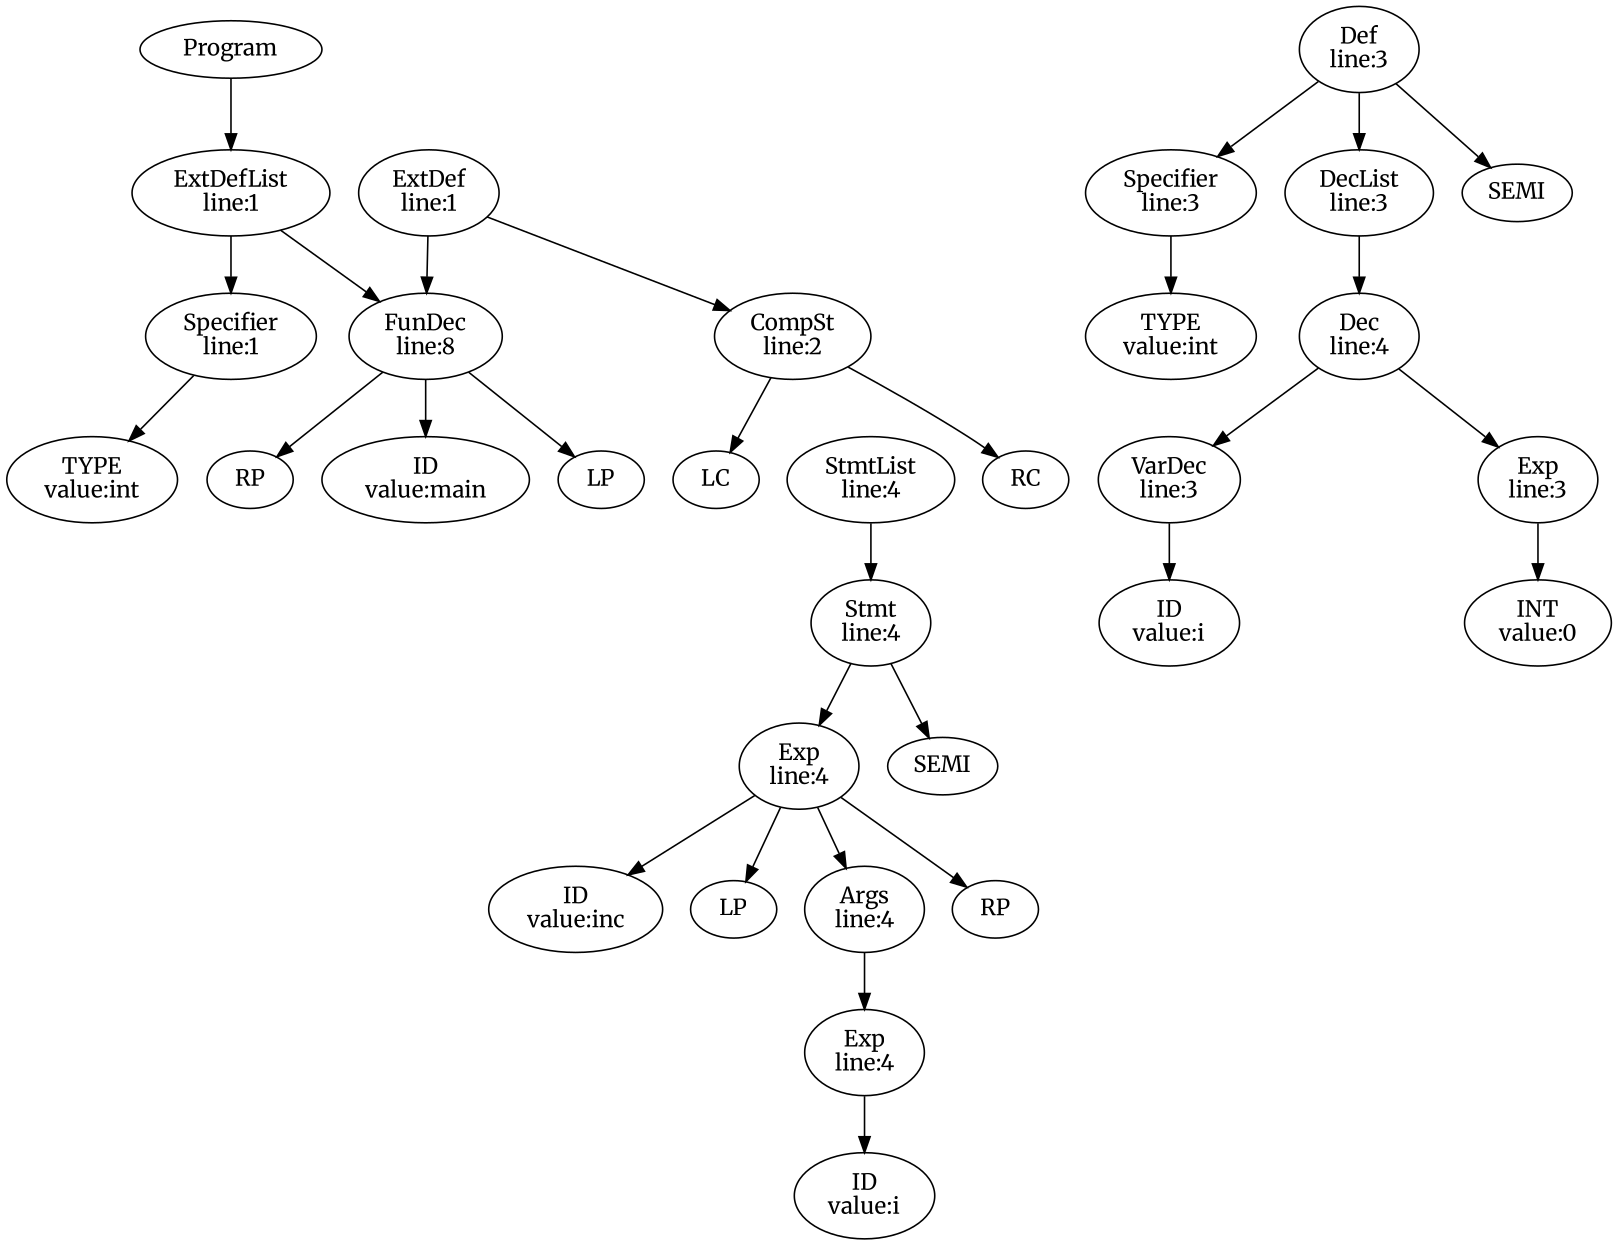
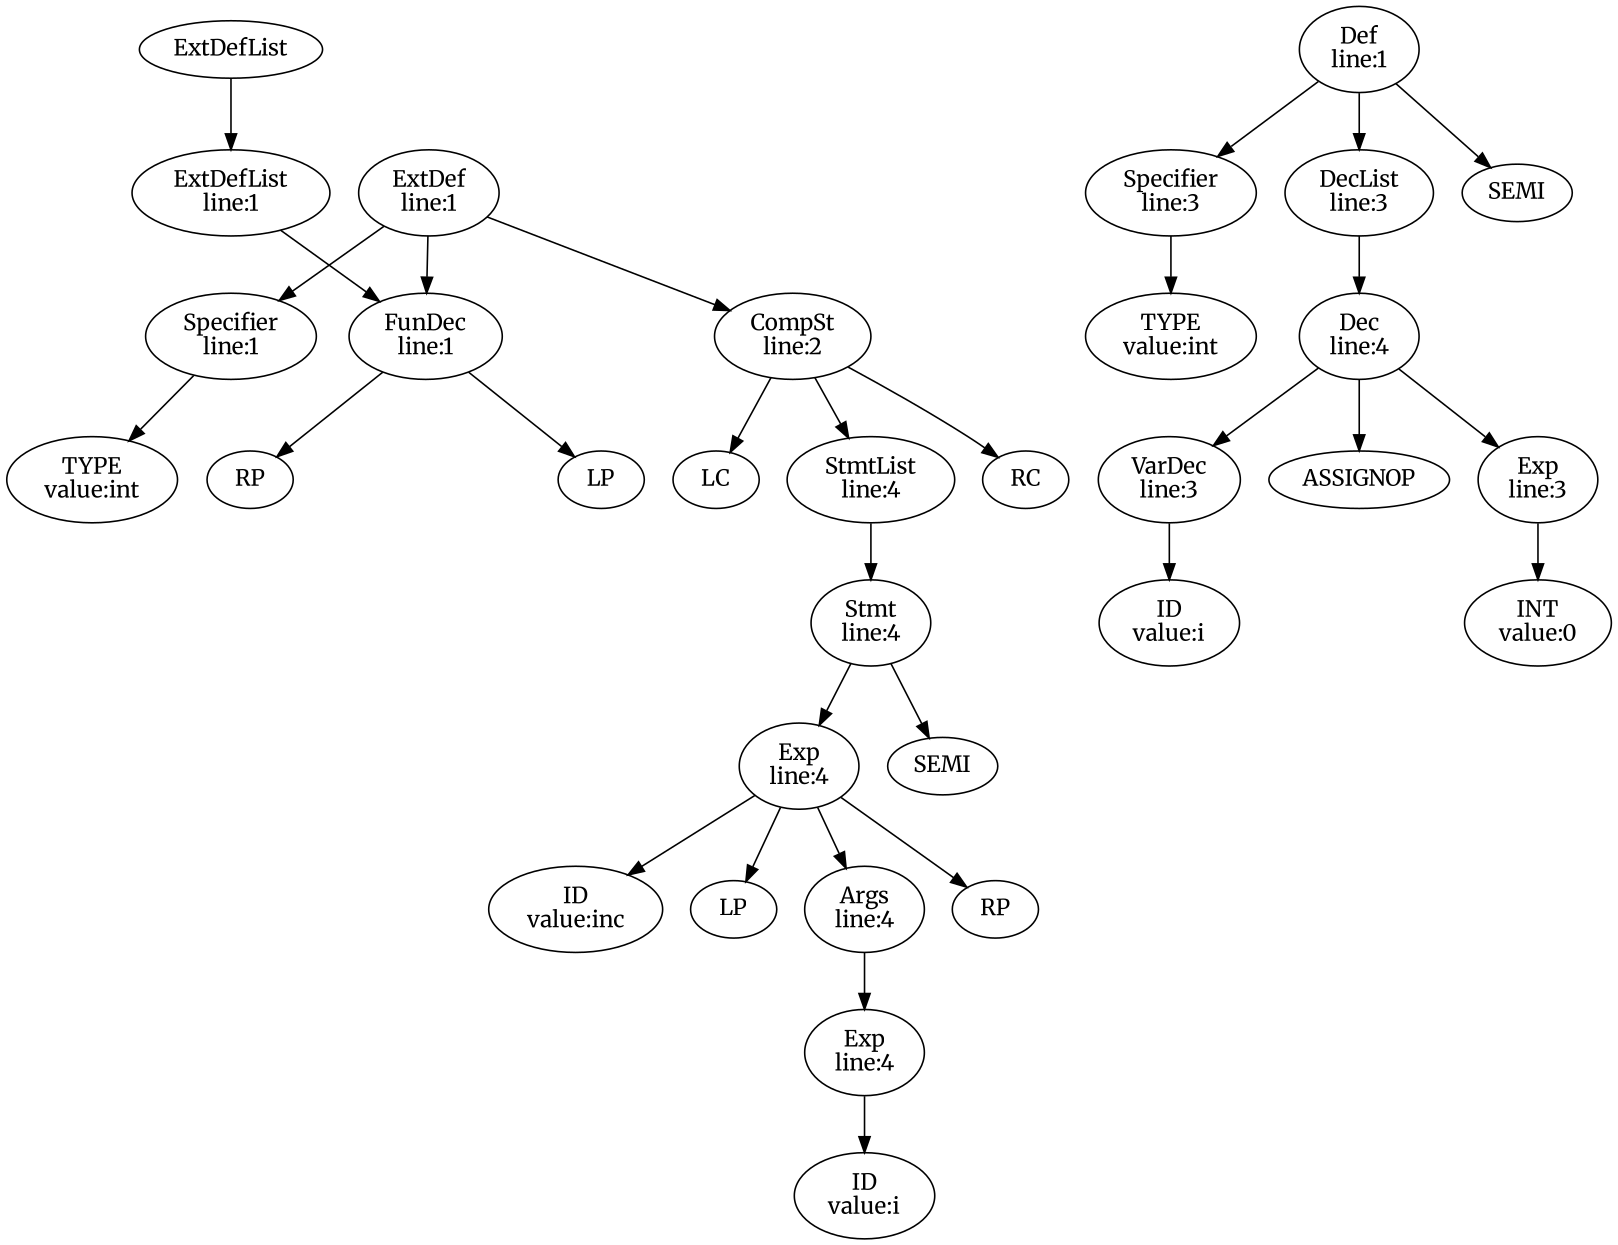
  digraph {
    fontname=Merriweather
    node [fontname=Merriweather]
    edge [fontname=Merriweather]
-   n1 [label=Program]
+   n1 [label=ExtDefList]
    n2 [label="ExtDefList\nline:1"]
-   n3 [label="FunDec\nline:8"]
+   n3 [label="FunDec\nline:1"]
    n4 [label="ExtDef\nline:1"]
    n5 [label="Specifier\nline:1"]
    n6 [label="CompSt\nline:2"]
    n7 [label="TYPE\nvalue:int"]
-   n8 [label="ID\nvalue:main"]
    n9 [label=LP]
    n10 [label=RP]
    n11 [label=LC]
    n12 [label="StmtList\nline:4"]
    n13 [label=RC]
    n14 [label="Stmt\nline:4"]
-   n15 [label="Def\nline:3"]
+   n15 [label="Def\nline:1"]
    n16 [label="Specifier\nline:3"]
    n17 [label="DecList\nline:3"]
    n18 [label=SEMI]
    n19 [label="TYPE\nvalue:int"]
    n20 [label="Dec\nline:4"]
    n21 [label="VarDec\nline:3"]
+   n22 [label=ASSIGNOP]
    n23 [label="Exp\nline:3"]
    n24 [label="ID\nvalue:i"]
    n25 [label="INT\nvalue:0"]
    n26 [label="Exp\nline:4"]
    n27 [label=SEMI]
    n28 [label="ID\nvalue:inc"]
    n29 [label=LP]
    n30 [label="Args\nline:4"]
    n31 [label=RP]
    n32 [label="Exp\nline:4"]
    n33 [label="ID\nvalue:i"]
    n1 -> n2
    n2 -> n3
-   n3 -> n8
    n3 -> n9
    n3 -> n10
    n4 -> n3
-   n2 -> n5
+   n4 -> n5
    n4 -> n6
    n5 -> n7
    n6 -> n11
+   n6 -> n12
    n6 -> n13
    n12 -> n14
    n14 -> n26
    n14 -> n27
    n15 -> n16
    n15 -> n17
    n15 -> n18
    n16 -> n19
    n17 -> n20
    n20 -> n21
+   n20 -> n22
    n20 -> n23
    n21 -> n24
    n23 -> n25
    n26 -> n28
    n26 -> n29
    n26 -> n30
    n26 -> n31
    n30 -> n32
    n32 -> n33
  }
